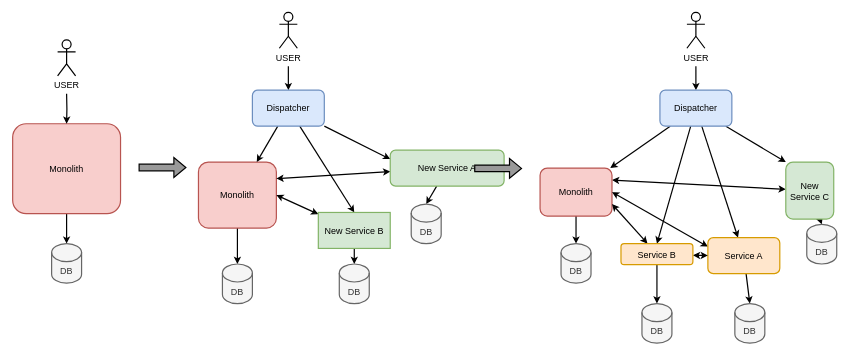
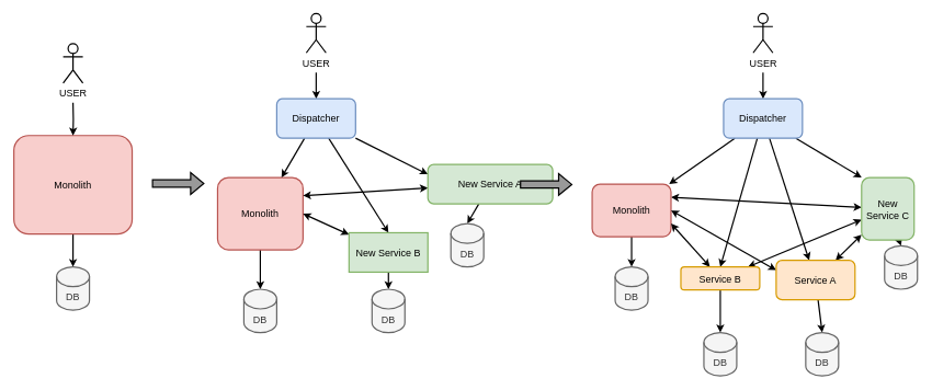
  <mxCell id="0" />
  <mxCell id="1" parent="0" />
  <mxCell id="2" style="edgeStyle=orthogonalEdgeStyle;rounded=0;orthogonalLoop=1;jettySize=auto;html=1;fontSize=15;strokeWidth=2;" parent="1" source="3" target="6" edge="1"><mxGeometry relative="1" as="geometry" /></mxCell>
  <mxCell id="3" value="Monolith" style="rounded=1;whiteSpace=wrap;html=1;fillColor=#f8cecc;strokeColor=#b85450;strokeWidth=2;fontSize=15;" parent="1" vertex="1"><mxGeometry x="20" y="206" width="180" height="150" as="geometry" /></mxCell>
  <mxCell id="4" style="edgeStyle=orthogonalEdgeStyle;rounded=0;orthogonalLoop=1;jettySize=auto;html=1;fontSize=15;strokeWidth=2;" parent="1" target="3" edge="1"><mxGeometry relative="1" as="geometry"><mxPoint x="110" y="156" as="sourcePoint" /></mxGeometry></mxCell>
  <mxCell id="5" value="USER" style="shape=umlActor;verticalLabelPosition=bottom;verticalAlign=top;html=1;outlineConnect=0;fontSize=15;strokeWidth=2;" parent="1" vertex="1"><mxGeometry x="95" y="66" width="30" height="60" as="geometry" /></mxCell>
  <mxCell id="6" value="DB" style="shape=cylinder3;whiteSpace=wrap;html=1;boundedLbl=1;backgroundOutline=1;size=15;fontSize=15;strokeWidth=2;fillColor=#f5f5f5;fontColor=#333333;strokeColor=#666666;" parent="1" vertex="1"><mxGeometry x="85" y="406" width="50" height="66" as="geometry" /></mxCell>
  <mxCell id="7" style="edgeStyle=orthogonalEdgeStyle;rounded=0;orthogonalLoop=1;jettySize=auto;html=1;fontSize=15;strokeWidth=2;" parent="1" source="8" target="11" edge="1"><mxGeometry relative="1" as="geometry" /></mxCell>
  <mxCell id="8" value="Monolith" style="rounded=1;whiteSpace=wrap;html=1;fillColor=#f8cecc;strokeColor=#b85450;strokeWidth=2;fontSize=15;" parent="1" vertex="1"><mxGeometry x="330" y="270" width="130" height="110" as="geometry" /></mxCell>
  <mxCell id="9" style="edgeStyle=none;rounded=0;orthogonalLoop=1;jettySize=auto;html=1;fontSize=15;startArrow=none;startFill=0;strokeWidth=2;" parent="1" target="15" edge="1"><mxGeometry relative="1" as="geometry"><mxPoint x="480" y="110" as="sourcePoint" /></mxGeometry></mxCell>
  <mxCell id="10" value="USER" style="shape=umlActor;verticalLabelPosition=bottom;verticalAlign=top;html=1;outlineConnect=0;fontSize=15;strokeWidth=2;" parent="1" vertex="1"><mxGeometry x="465" y="20" width="30" height="60" as="geometry" /></mxCell>
  <mxCell id="11" value="DB" style="shape=cylinder3;whiteSpace=wrap;html=1;boundedLbl=1;backgroundOutline=1;size=15;fontSize=15;strokeWidth=2;fillColor=#f5f5f5;fontColor=#333333;strokeColor=#666666;" parent="1" vertex="1"><mxGeometry x="370" y="440" width="50" height="66" as="geometry" /></mxCell>
  <mxCell id="12" style="rounded=0;orthogonalLoop=1;jettySize=auto;html=1;fontSize=15;strokeWidth=2;" parent="1" source="15" target="8" edge="1"><mxGeometry relative="1" as="geometry" /></mxCell>
  <mxCell id="13" style="edgeStyle=none;rounded=0;orthogonalLoop=1;jettySize=auto;html=1;entryX=0;entryY=0.25;entryDx=0;entryDy=0;fontSize=15;strokeWidth=2;" parent="1" source="15" target="18" edge="1"><mxGeometry relative="1" as="geometry" /></mxCell>
  <mxCell id="14" style="edgeStyle=none;rounded=0;orthogonalLoop=1;jettySize=auto;html=1;entryX=0.5;entryY=0;entryDx=0;entryDy=0;fontSize=15;strokeWidth=2;" parent="1" source="15" target="21" edge="1"><mxGeometry relative="1" as="geometry" /></mxCell>
  <mxCell id="15" value="Dispatcher" style="rounded=1;whiteSpace=wrap;html=1;fontSize=15;strokeWidth=2;fillColor=#dae8fc;strokeColor=#6c8ebf;" parent="1" vertex="1"><mxGeometry x="420" y="150" width="120" height="60" as="geometry" /></mxCell>
  <mxCell id="16" style="edgeStyle=none;rounded=0;orthogonalLoop=1;jettySize=auto;html=1;entryX=0.5;entryY=0;entryDx=0;entryDy=0;entryPerimeter=0;fontSize=15;strokeWidth=2;" parent="1" source="18" target="22" edge="1"><mxGeometry relative="1" as="geometry" /></mxCell>
  <mxCell id="17" style="edgeStyle=none;rounded=0;orthogonalLoop=1;jettySize=auto;html=1;entryX=1;entryY=0.25;entryDx=0;entryDy=0;fontSize=15;strokeWidth=2;startArrow=classic;startFill=1;" parent="1" source="18" target="8" edge="1"><mxGeometry relative="1" as="geometry" /></mxCell>
  <mxCell id="18" value="New Service A" style="rounded=1;whiteSpace=wrap;html=1;fontSize=15;strokeWidth=2;fillColor=#d5e8d4;strokeColor=#82b366;" parent="1" vertex="1"><mxGeometry x="650" y="250" width="190" height="60" as="geometry" /></mxCell>
  <mxCell id="19" style="edgeStyle=none;rounded=0;orthogonalLoop=1;jettySize=auto;html=1;entryX=1;entryY=0.5;entryDx=0;entryDy=0;fontSize=15;strokeWidth=2;startArrow=classic;startFill=1;" parent="1" source="21" target="8" edge="1"><mxGeometry relative="1" as="geometry" /></mxCell>
  <mxCell id="20" style="edgeStyle=none;rounded=0;orthogonalLoop=1;jettySize=auto;html=1;entryX=0.5;entryY=0;entryDx=0;entryDy=0;entryPerimeter=0;fontSize=15;strokeWidth=2;" parent="1" source="21" target="23" edge="1"><mxGeometry relative="1" as="geometry" /></mxCell>
  <mxCell id="21" value="New Service B" style="whiteSpace=wrap;html=1;fontSize=15;strokeWidth=2;fillColor=#d5e8d4;strokeColor=#82b366;rounded=0;" parent="1" vertex="1"><mxGeometry x="530" y="354" width="120" height="60" as="geometry" /></mxCell>
  <mxCell id="22" value="DB" style="shape=cylinder3;whiteSpace=wrap;html=1;boundedLbl=1;backgroundOutline=1;size=15;fontSize=15;strokeWidth=2;fillColor=#f5f5f5;fontColor=#333333;strokeColor=#666666;" parent="1" vertex="1"><mxGeometry x="685" y="340" width="50" height="66" as="geometry" /></mxCell>
  <mxCell id="23" value="DB" style="shape=cylinder3;whiteSpace=wrap;html=1;boundedLbl=1;backgroundOutline=1;size=15;fontSize=15;strokeWidth=2;fillColor=#f5f5f5;fontColor=#333333;strokeColor=#666666;" parent="1" vertex="1"><mxGeometry x="565" y="440" width="50" height="66" as="geometry" /></mxCell>
  <mxCell id="24" style="edgeStyle=orthogonalEdgeStyle;rounded=0;orthogonalLoop=1;jettySize=auto;html=1;fontSize=15;strokeWidth=2;" parent="1" source="26" target="29" edge="1"><mxGeometry relative="1" as="geometry" /></mxCell>
  <mxCell id="25" style="edgeStyle=none;rounded=0;orthogonalLoop=1;jettySize=auto;html=1;fontSize=15;startArrow=classic;startFill=1;strokeWidth=2;exitX=1;exitY=0.25;exitDx=0;exitDy=0;" parent="1" source="26" target="46" edge="1"><mxGeometry relative="1" as="geometry" /></mxCell>
  <mxCell id="26" value="Monolith" style="rounded=1;whiteSpace=wrap;html=1;fillColor=#f8cecc;strokeColor=#b85450;strokeWidth=2;fontSize=15;" parent="1" vertex="1"><mxGeometry x="900" y="280" width="120" height="80" as="geometry" /></mxCell>
  <mxCell id="27" style="edgeStyle=none;rounded=0;orthogonalLoop=1;jettySize=auto;html=1;fontSize=15;startArrow=none;startFill=0;strokeWidth=2;" parent="1" target="34" edge="1"><mxGeometry relative="1" as="geometry"><mxPoint x="1160" y="110" as="sourcePoint" /></mxGeometry></mxCell>
  <mxCell id="28" value="USER" style="shape=umlActor;verticalLabelPosition=bottom;verticalAlign=top;html=1;outlineConnect=0;fontSize=15;strokeWidth=2;" parent="1" vertex="1"><mxGeometry x="1145" y="20" width="30" height="60" as="geometry" /></mxCell>
  <mxCell id="29" value="DB" style="shape=cylinder3;whiteSpace=wrap;html=1;boundedLbl=1;backgroundOutline=1;size=15;fontSize=15;strokeWidth=2;fillColor=#f5f5f5;fontColor=#333333;strokeColor=#666666;" parent="1" vertex="1"><mxGeometry x="935" y="406" width="50" height="66" as="geometry" /></mxCell>
  <mxCell id="30" style="rounded=0;orthogonalLoop=1;jettySize=auto;html=1;fontSize=15;strokeWidth=2;" parent="1" source="34" target="26" edge="1"><mxGeometry relative="1" as="geometry" /></mxCell>
  <mxCell id="31" style="edgeStyle=none;rounded=0;orthogonalLoop=1;jettySize=auto;html=1;fontSize=15;strokeWidth=2;" parent="1" source="34" target="38" edge="1"><mxGeometry relative="1" as="geometry" /></mxCell>
  <mxCell id="32" style="edgeStyle=none;rounded=0;orthogonalLoop=1;jettySize=auto;html=1;entryX=0.5;entryY=0;entryDx=0;entryDy=0;fontSize=15;strokeWidth=2;" parent="1" source="34" target="42" edge="1"><mxGeometry relative="1" as="geometry" /></mxCell>
  <mxCell id="33" style="edgeStyle=none;rounded=0;orthogonalLoop=1;jettySize=auto;html=1;entryX=0;entryY=0;entryDx=0;entryDy=0;fontSize=15;startArrow=none;startFill=0;strokeWidth=2;" parent="1" source="34" target="46" edge="1"><mxGeometry relative="1" as="geometry" /></mxCell>
  <mxCell id="34" value="Dispatcher" style="rounded=1;whiteSpace=wrap;html=1;fontSize=15;strokeWidth=2;fillColor=#dae8fc;strokeColor=#6c8ebf;" parent="1" vertex="1"><mxGeometry x="1100" y="150" width="120" height="60" as="geometry" /></mxCell>
  <mxCell id="35" style="edgeStyle=none;rounded=0;orthogonalLoop=1;jettySize=auto;html=1;entryX=0.5;entryY=0;entryDx=0;entryDy=0;entryPerimeter=0;fontSize=15;strokeWidth=2;" parent="1" source="38" target="43" edge="1"><mxGeometry relative="1" as="geometry" /></mxCell>
  <mxCell id="36" style="edgeStyle=none;rounded=0;orthogonalLoop=1;jettySize=auto;html=1;entryX=1;entryY=0.5;entryDx=0;entryDy=0;fontSize=15;strokeWidth=2;startArrow=classic;startFill=1;exitX=0;exitY=0.25;exitDx=0;exitDy=0;" parent="1" source="38" target="26" edge="1"><mxGeometry relative="1" as="geometry" /></mxCell>
+ <mxCell id="37" style="edgeStyle=none;rounded=0;orthogonalLoop=1;jettySize=auto;html=1;fontSize=15;startArrow=classic;startFill=1;strokeWidth=2;" parent="1" source="38" target="46" edge="1"><mxGeometry relative="1" as="geometry" /></mxCell>
  <mxCell id="38" value="Service A" style="rounded=1;whiteSpace=wrap;html=1;fontSize=15;strokeWidth=2;fillColor=#ffe6cc;strokeColor=#d79b00;" parent="1" vertex="1"><mxGeometry x="1180" y="396" width="120" height="60" as="geometry" /></mxCell>
  <mxCell id="39" style="edgeStyle=none;rounded=0;orthogonalLoop=1;jettySize=auto;html=1;entryX=1;entryY=0.75;entryDx=0;entryDy=0;fontSize=15;strokeWidth=2;startArrow=classic;startFill=1;" parent="1" source="42" target="26" edge="1"><mxGeometry relative="1" as="geometry" /></mxCell>
  <mxCell id="40" style="edgeStyle=none;rounded=0;orthogonalLoop=1;jettySize=auto;html=1;entryX=0.5;entryY=0;entryDx=0;entryDy=0;entryPerimeter=0;fontSize=15;strokeWidth=2;" parent="1" source="42" target="44" edge="1"><mxGeometry relative="1" as="geometry" /></mxCell>
- <mxCell id="41" style="edgeStyle=none;rounded=0;orthogonalLoop=1;jettySize=auto;html=1;entryX=0;entryY=0.5;entryDx=0;entryDy=0;fontSize=15;startArrow=classic;startFill=1;strokeWidth=2;" parent="1" source="42" target="38" edge="1"><mxGeometry relative="1" as="geometry" /></mxCell>
+ <mxCell id="41" style="edgeStyle=none;rounded=0;orthogonalLoop=1;jettySize=auto;html=1;fontSize=15;startArrow=classic;startFill=1;strokeWidth=2;" parent="1" source="42" target="46" edge="1"><mxGeometry relative="1" as="geometry" /></mxCell>
  <mxCell id="42" value="Service B" style="rounded=1;whiteSpace=wrap;html=1;fontSize=15;strokeWidth=2;fillColor=#ffe6cc;strokeColor=#d79b00;" parent="1" vertex="1"><mxGeometry x="1035" y="406" width="120" height="35" as="geometry" /></mxCell>
  <mxCell id="43" value="DB" style="shape=cylinder3;whiteSpace=wrap;html=1;boundedLbl=1;backgroundOutline=1;size=15;fontSize=15;strokeWidth=2;fillColor=#f5f5f5;fontColor=#333333;strokeColor=#666666;" parent="1" vertex="1"><mxGeometry x="1225" y="506" width="50" height="66" as="geometry" /></mxCell>
  <mxCell id="44" value="DB" style="shape=cylinder3;whiteSpace=wrap;html=1;boundedLbl=1;backgroundOutline=1;size=15;fontSize=15;strokeWidth=2;fillColor=#f5f5f5;fontColor=#333333;strokeColor=#666666;" parent="1" vertex="1"><mxGeometry x="1070" y="506" width="50" height="66" as="geometry" /></mxCell>
  <mxCell id="45" style="edgeStyle=none;rounded=0;orthogonalLoop=1;jettySize=auto;html=1;entryX=0.5;entryY=0;entryDx=0;entryDy=0;entryPerimeter=0;fontSize=15;startArrow=none;startFill=0;strokeWidth=2;" parent="1" source="46" target="47" edge="1"><mxGeometry relative="1" as="geometry" /></mxCell>
  <mxCell id="46" value="New Service C" style="rounded=1;whiteSpace=wrap;html=1;fontSize=15;strokeWidth=2;fillColor=#d5e8d4;strokeColor=#82b366;" parent="1" vertex="1"><mxGeometry x="1310" y="270" width="80" height="95" as="geometry" /></mxCell>
  <mxCell id="47" value="DB" style="shape=cylinder3;whiteSpace=wrap;html=1;boundedLbl=1;backgroundOutline=1;size=15;fontSize=15;strokeWidth=2;fillColor=#f5f5f5;fontColor=#333333;strokeColor=#666666;" parent="1" vertex="1"><mxGeometry x="1345" y="374" width="50" height="66" as="geometry" /></mxCell>
  <mxCell id="48" value="" style="shape=flexArrow;endArrow=classic;html=1;rounded=0;fillColor=#999999;strokeWidth=2;" edge="1" parent="1"><mxGeometry width="50" height="50" relative="1" as="geometry"><mxPoint x="230" y="279" as="sourcePoint" /><mxPoint x="310" y="279" as="targetPoint" /></mxGeometry></mxCell>
  <mxCell id="49" value="" style="shape=flexArrow;endArrow=classic;html=1;rounded=0;fillColor=#999999;strokeWidth=2;" edge="1" parent="1"><mxGeometry width="50" height="50" relative="1" as="geometry"><mxPoint x="790" y="280.5" as="sourcePoint" /><mxPoint x="870" y="280.5" as="targetPoint" /></mxGeometry></mxCell>
